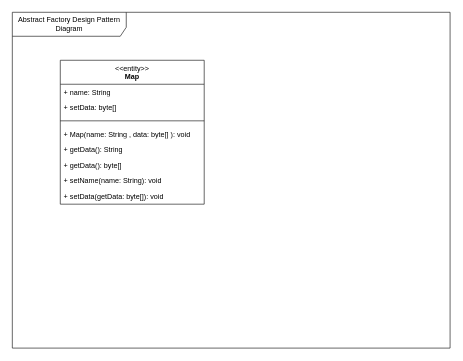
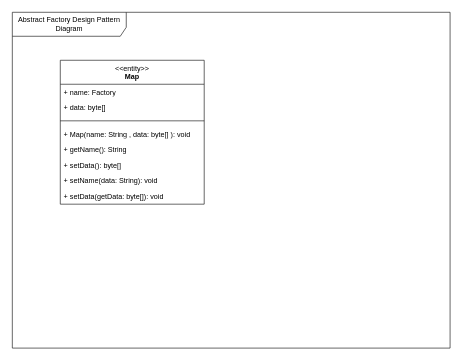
  <mxCell id="0" />
  <mxCell id="1" parent="0" />
  <mxCell id="2" value="Abstract Factory Design Pattern Diagram" style="shape=umlFrame;whiteSpace=wrap;html=1;pointerEvents=0;width=190;height=40;" parent="1" vertex="1"><mxGeometry x="20" y="20" width="730" height="560" as="geometry" /></mxCell>
  <mxCell id="3" value="&lt;div&gt;&lt;span style=&quot;font-weight: normal;&quot;&gt;&amp;lt;&amp;lt;entity&amp;gt;&amp;gt;&lt;/span&gt;&lt;/div&gt;Map" style="swimlane;fontStyle=1;align=center;verticalAlign=top;childLayout=stackLayout;horizontal=1;startSize=40;horizontalStack=0;resizeParent=1;resizeParentMax=0;resizeLast=0;collapsible=1;marginBottom=0;whiteSpace=wrap;html=1;" vertex="1" parent="1"><mxGeometry x="100" y="100" width="240" height="240" as="geometry" /></mxCell>
- <mxCell id="4" value="+ name: String" style="text;strokeColor=none;fillColor=none;align=left;verticalAlign=top;spacingLeft=4;spacingRight=4;overflow=hidden;rotatable=0;points=[[0,0.5],[1,0.5]];portConstraint=eastwest;whiteSpace=wrap;html=1;" vertex="1" parent="3"><mxGeometry y="40" width="240" height="26" as="geometry" /></mxCell>
- <mxCell id="5" value="+ setData: byte[]" style="text;strokeColor=none;fillColor=none;align=left;verticalAlign=top;spacingLeft=4;spacingRight=4;overflow=hidden;rotatable=0;points=[[0,0.5],[1,0.5]];portConstraint=eastwest;whiteSpace=wrap;html=1;" vertex="1" parent="3"><mxGeometry y="66" width="240" height="26" as="geometry" /></mxCell>
+ <mxCell id="4" value="+ name: Factory" style="text;strokeColor=none;fillColor=none;align=left;verticalAlign=top;spacingLeft=4;spacingRight=4;overflow=hidden;rotatable=0;points=[[0,0.5],[1,0.5]];portConstraint=eastwest;whiteSpace=wrap;html=1;" vertex="1" parent="3"><mxGeometry y="40" width="240" height="26" as="geometry" /></mxCell>
+ <mxCell id="5" value="+ data: byte[]" style="text;strokeColor=none;fillColor=none;align=left;verticalAlign=top;spacingLeft=4;spacingRight=4;overflow=hidden;rotatable=0;points=[[0,0.5],[1,0.5]];portConstraint=eastwest;whiteSpace=wrap;html=1;" vertex="1" parent="3"><mxGeometry y="66" width="240" height="26" as="geometry" /></mxCell>
  <mxCell id="6" value="" style="line;strokeWidth=1;fillColor=none;align=left;verticalAlign=middle;spacingTop=-1;spacingLeft=3;spacingRight=3;rotatable=0;labelPosition=right;points=[];portConstraint=eastwest;strokeColor=inherit;" vertex="1" parent="3"><mxGeometry y="92" width="240" height="18" as="geometry" /></mxCell>
  <mxCell id="7" value="&lt;span style=&quot;text-align: center; text-wrap-mode: nowrap;&quot;&gt;+ Map(name:&amp;nbsp;&lt;/span&gt;&lt;span style=&quot;text-align: center; text-wrap-mode: nowrap;&quot;&gt;String&amp;nbsp;&lt;/span&gt;&lt;span style=&quot;text-align: center; text-wrap-mode: nowrap;&quot;&gt;,&amp;nbsp;&lt;/span&gt;&lt;span style=&quot;text-align: center; text-wrap-mode: nowrap;&quot;&gt;data:&amp;nbsp;&lt;/span&gt;&lt;span style=&quot;text-align: center; text-wrap-mode: nowrap;&quot;&gt;byte[] ): void&lt;/span&gt;" style="text;strokeColor=none;fillColor=none;align=left;verticalAlign=top;spacingLeft=4;spacingRight=4;overflow=hidden;rotatable=0;points=[[0,0.5],[1,0.5]];portConstraint=eastwest;whiteSpace=wrap;html=1;" vertex="1" parent="3"><mxGeometry y="110" width="240" height="26" as="geometry" /></mxCell>
- <mxCell id="8" value="&lt;span style=&quot;text-align: center; text-wrap-mode: nowrap;&quot;&gt;+ getData(): String&lt;/span&gt;" style="text;strokeColor=none;fillColor=none;align=left;verticalAlign=top;spacingLeft=4;spacingRight=4;overflow=hidden;rotatable=0;points=[[0,0.5],[1,0.5]];portConstraint=eastwest;whiteSpace=wrap;html=1;" vertex="1" parent="3"><mxGeometry y="136" width="240" height="26" as="geometry" /></mxCell>
- <mxCell id="9" value="&lt;span style=&quot;text-align: center; text-wrap-mode: nowrap;&quot;&gt;+ getData(): byte[]&lt;/span&gt;" style="text;strokeColor=none;fillColor=none;align=left;verticalAlign=top;spacingLeft=4;spacingRight=4;overflow=hidden;rotatable=0;points=[[0,0.5],[1,0.5]];portConstraint=eastwest;whiteSpace=wrap;html=1;" vertex="1" parent="3"><mxGeometry y="162" width="240" height="26" as="geometry" /></mxCell>
- <mxCell id="10" value="&lt;div style=&quot;text-align: center;&quot;&gt;&lt;span style=&quot;background-color: transparent; text-wrap-mode: nowrap;&quot;&gt;+ setName(name: String): void&lt;/span&gt;&lt;/div&gt;" style="text;strokeColor=none;fillColor=none;align=left;verticalAlign=top;spacingLeft=4;spacingRight=4;overflow=hidden;rotatable=0;points=[[0,0.5],[1,0.5]];portConstraint=eastwest;whiteSpace=wrap;html=1;" vertex="1" parent="3"><mxGeometry y="188" width="240" height="26" as="geometry" /></mxCell>
+ <mxCell id="8" value="&lt;span style=&quot;text-align: center; text-wrap-mode: nowrap;&quot;&gt;+ getName(): String&lt;/span&gt;" style="text;strokeColor=none;fillColor=none;align=left;verticalAlign=top;spacingLeft=4;spacingRight=4;overflow=hidden;rotatable=0;points=[[0,0.5],[1,0.5]];portConstraint=eastwest;whiteSpace=wrap;html=1;" vertex="1" parent="3"><mxGeometry y="136" width="240" height="26" as="geometry" /></mxCell>
+ <mxCell id="9" value="&lt;span style=&quot;text-align: center; text-wrap-mode: nowrap;&quot;&gt;+ setData(): byte[]&lt;/span&gt;" style="text;strokeColor=none;fillColor=none;align=left;verticalAlign=top;spacingLeft=4;spacingRight=4;overflow=hidden;rotatable=0;points=[[0,0.5],[1,0.5]];portConstraint=eastwest;whiteSpace=wrap;html=1;" vertex="1" parent="3"><mxGeometry y="162" width="240" height="26" as="geometry" /></mxCell>
+ <mxCell id="10" value="&lt;div style=&quot;text-align: center;&quot;&gt;&lt;span style=&quot;background-color: transparent; text-wrap-mode: nowrap;&quot;&gt;+ setName(data: String): void&lt;/span&gt;&lt;/div&gt;" style="text;strokeColor=none;fillColor=none;align=left;verticalAlign=top;spacingLeft=4;spacingRight=4;overflow=hidden;rotatable=0;points=[[0,0.5],[1,0.5]];portConstraint=eastwest;whiteSpace=wrap;html=1;" vertex="1" parent="3"><mxGeometry y="188" width="240" height="26" as="geometry" /></mxCell>
  <mxCell id="11" value="&lt;span style=&quot;text-align: center; text-wrap-mode: nowrap;&quot;&gt;+ setData(getData: byte[]): void&lt;/span&gt;" style="text;strokeColor=none;fillColor=none;align=left;verticalAlign=top;spacingLeft=4;spacingRight=4;overflow=hidden;rotatable=0;points=[[0,0.5],[1,0.5]];portConstraint=eastwest;whiteSpace=wrap;html=1;" vertex="1" parent="3"><mxGeometry y="214" width="240" height="26" as="geometry" /></mxCell>
